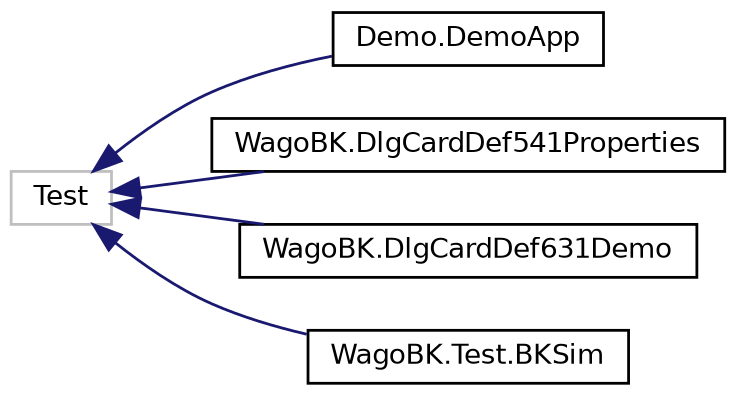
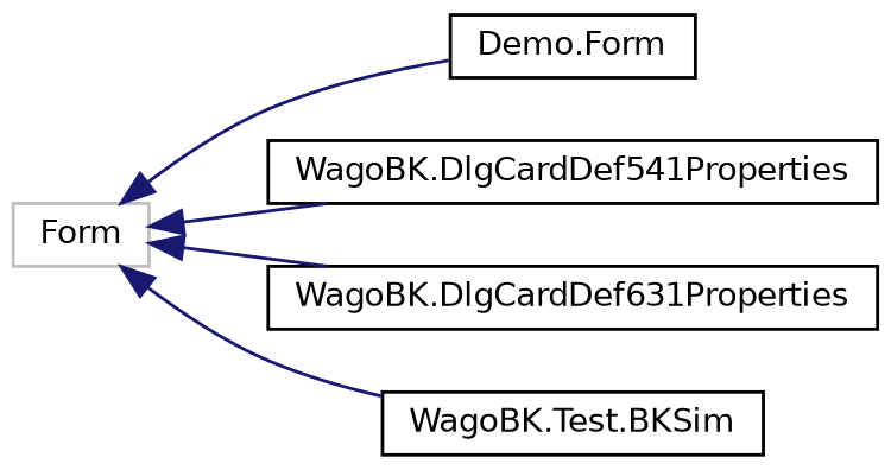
  digraph {
    fontname="DejaVu Sans"
    rankdir=LR
    node [color=black fillcolor=white fontname="DejaVu Sans" fontsize=10 shape=record style=filled]
    edge [color=midnightblue dir=back fontname="DejaVu Sans" fontsize=10 labelfontname=Arial labelfontsize=10 style=solid]
-   n1 [color=grey75 height=0.2 label=Test width=0.4]
-   n2 [height=0.2 label="Demo.DemoApp" width=0.4]
+   n1 [color=grey75 height=0.2 label=Form width=0.4]
+   n2 [height=0.2 label="Demo.Form" width=0.4]
    n3 [height=0.2 label="WagoBK.DlgCardDef541Properties" width=0.4]
-   n4 [height=0.2 label="WagoBK.DlgCardDef631Demo" width=0.4]
+   n4 [height=0.2 label="WagoBK.DlgCardDef631Properties" width=0.4]
    n5 [height=0.2 label="WagoBK.Test.BKSim" width=0.4]
    n1 -> n2
    n1 -> n3
    n1 -> n4
    n1 -> n5
  }
